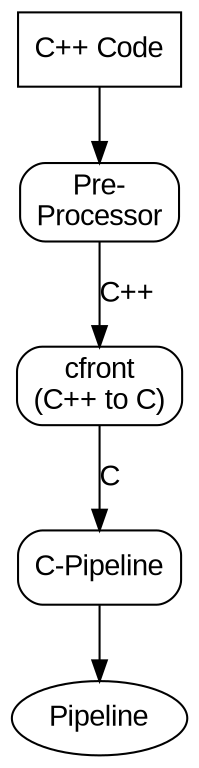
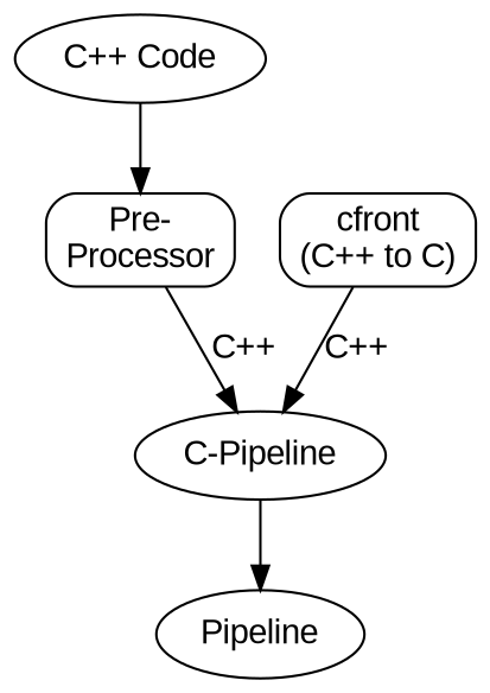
  digraph {
    fontname="Liberation Sans"
    rankdir=TB
    node [fontname="Liberation Sans" shape=box style=rounded]
    edge [fontname="Liberation Sans"]
-   n1 [label="C++ Code" style=""]
+   n1 [label="C++ Code" shape=oval style=""]
    n2 [label="Pre-\nProcessor"]
    n3 [label="cfront\n(C++ to C)"]
-   n4 [label="C-Pipeline"]
+   n4 [label="C-Pipeline" shape=ellipse]
    n5 [label=Pipeline shape=oval style=""]
    n1 -> n2
-   n2 -> n3 [label="C++"]
-   n3 -> n4 [label=C]
+   n2 -> n4 [label="C++"]
+   n3 -> n4 [label="C++"]
    n4 -> n5
  }
